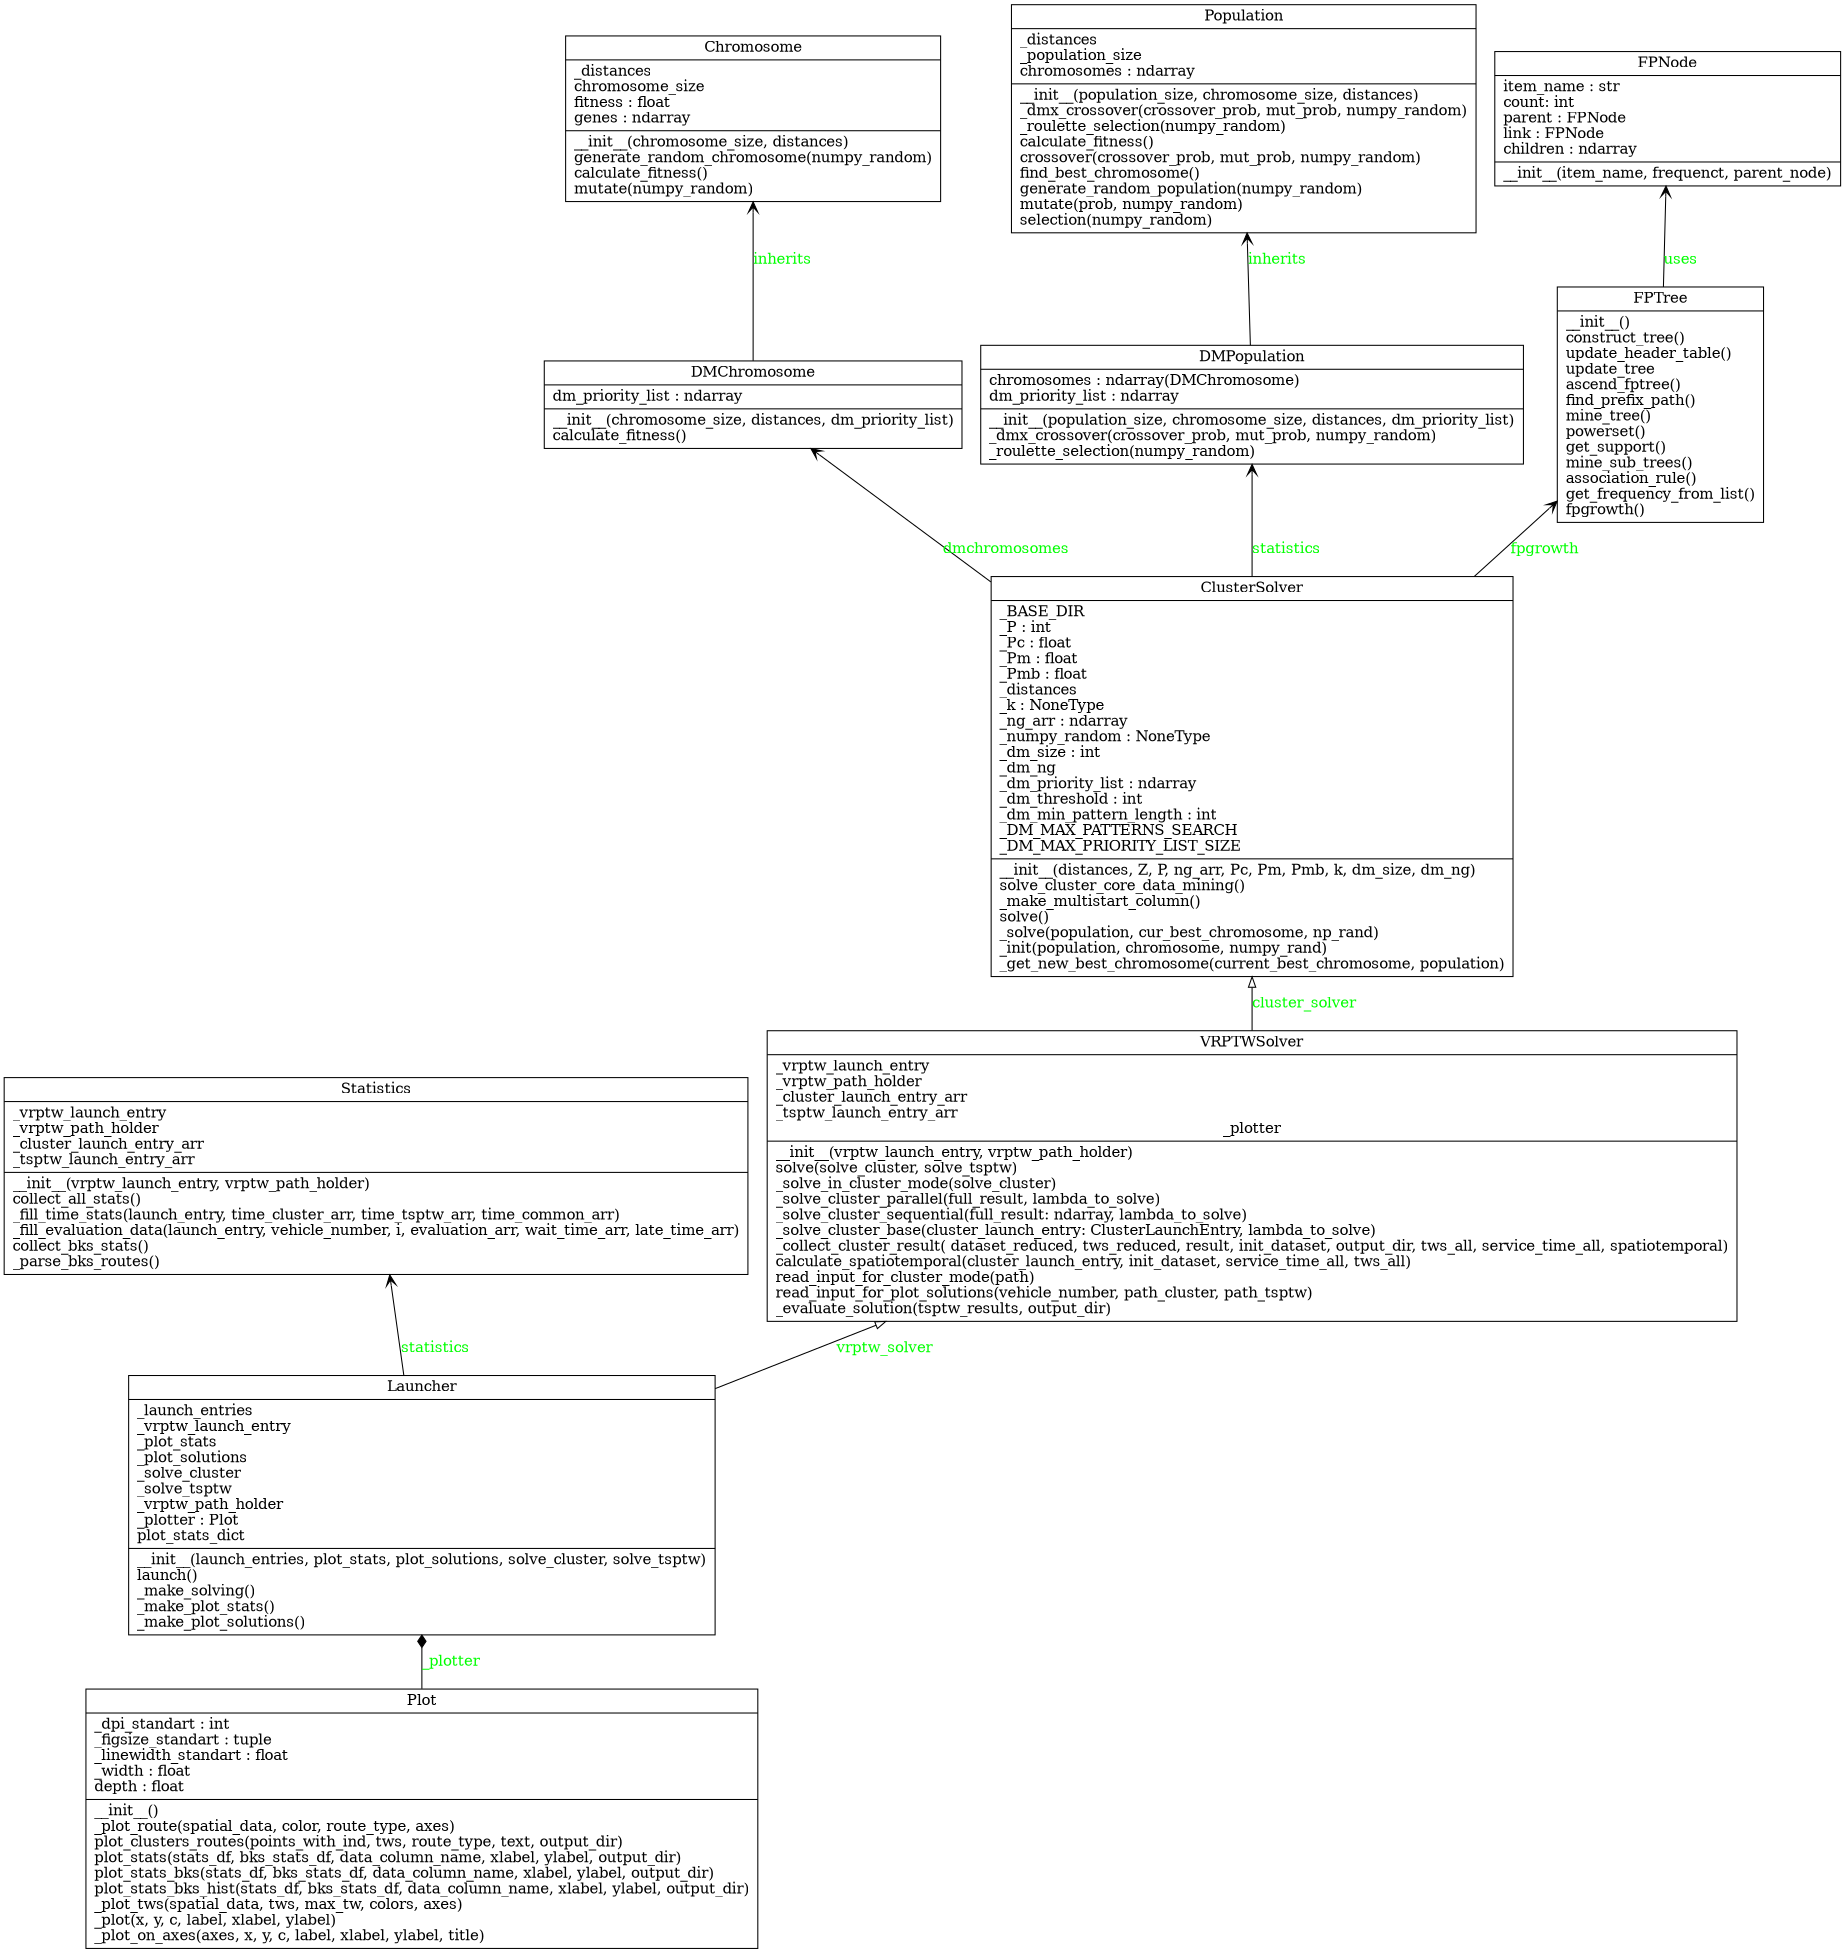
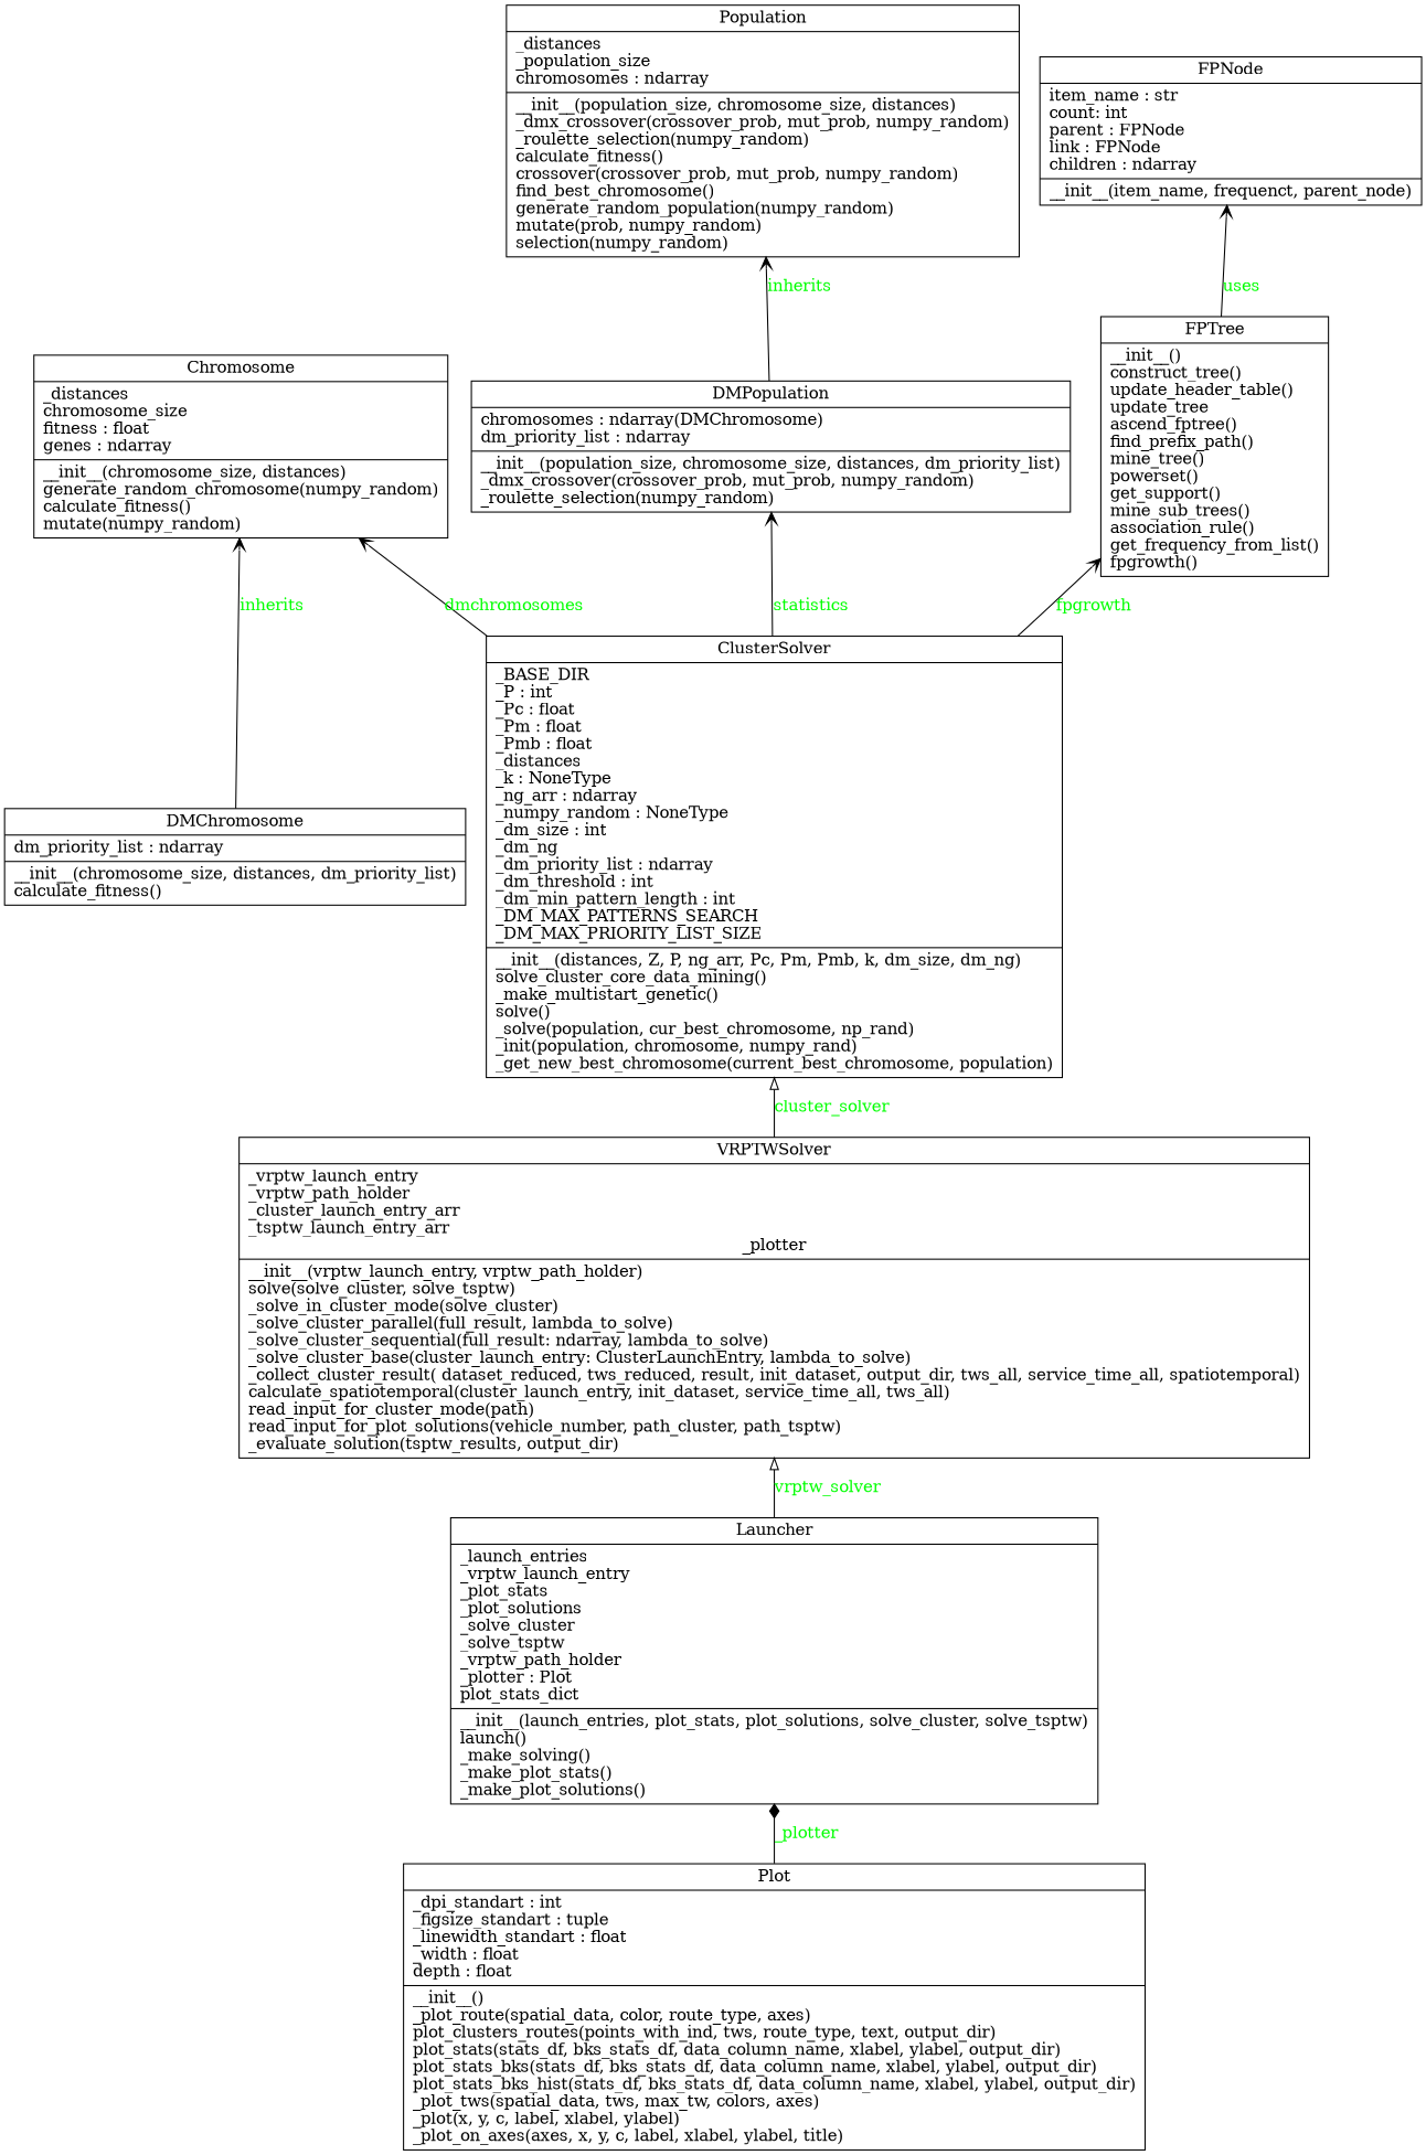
  digraph {
    rankdir=BT
    node [shape=record]
    edge [arrowhead=open arrowtail=none fontcolor=green style=solid]
    n1 [label="{Chromosome|_distances\lchromosome_size\lfitness : float\lgenes : ndarray\l|__init__(chromosome_size, distances)\lgenerate_random_chromosome(numpy_random)\lcalculate_fitness()\lmutate(numpy_random)\l}"]
    n2 [label="{DMChromosome|dm_priority_list : ndarray\l|__init__(chromosome_size, distances, dm_priority_list)\lcalculate_fitness()\l}"]
    n3 [label="{Population|_distances\l_population_size\lchromosomes : ndarray\l|__init__(population_size, chromosome_size, distances)\l_dmx_crossover(crossover_prob, mut_prob, numpy_random)\l_roulette_selection(numpy_random)\lcalculate_fitness()\lcrossover(crossover_prob, mut_prob, numpy_random)\lfind_best_chromosome()\lgenerate_random_population(numpy_random)\lmutate(prob, numpy_random)\lselection(numpy_random)\l}"]
    n4 [label="{DMPopulation|chromosomes : ndarray(DMChromosome)\ldm_priority_list : ndarray\l|__init__(population_size, chromosome_size, distances, dm_priority_list)\l_dmx_crossover(crossover_prob, mut_prob, numpy_random)\l_roulette_selection(numpy_random)\l}"]
-   n5 [label="{ClusterSolver|_BASE_DIR\l_P : int\l_Pc : float\l_Pm : float\l_Pmb : float\l_distances\l_k : NoneType\l_ng_arr : ndarray\l_numpy_random : NoneType\l_dm_size : int\l_dm_ng\l_dm_priority_list : ndarray\l_dm_threshold : int\l_dm_min_pattern_length : int\l_DM_MAX_PATTERNS_SEARCH\l_DM_MAX_PRIORITY_LIST_SIZE\l|__init__(distances, Z, P, ng_arr, Pc, Pm, Pmb, k, dm_size, dm_ng)\lsolve_cluster_core_data_mining()\l_make_multistart_column()\lsolve()\l_solve(population, cur_best_chromosome, np_rand)\l_init(population, chromosome, numpy_rand)\l_get_new_best_chromosome(current_best_chromosome, population)\l}"]
+   n5 [label="{ClusterSolver|_BASE_DIR\l_P : int\l_Pc : float\l_Pm : float\l_Pmb : float\l_distances\l_k : NoneType\l_ng_arr : ndarray\l_numpy_random : NoneType\l_dm_size : int\l_dm_ng\l_dm_priority_list : ndarray\l_dm_threshold : int\l_dm_min_pattern_length : int\l_DM_MAX_PATTERNS_SEARCH\l_DM_MAX_PRIORITY_LIST_SIZE\l|__init__(distances, Z, P, ng_arr, Pc, Pm, Pmb, k, dm_size, dm_ng)\lsolve_cluster_core_data_mining()\l_make_multistart_genetic()\lsolve()\l_solve(population, cur_best_chromosome, np_rand)\l_init(population, chromosome, numpy_rand)\l_get_new_best_chromosome(current_best_chromosome, population)\l}"]
    n6 [label="{FPTree|__init__()\lconstruct_tree()\lupdate_header_table()\lupdate_tree\lascend_fptree()\lfind_prefix_path()\lmine_tree()\lpowerset()\lget_support()\lmine_sub_trees()\lassociation_rule()\lget_frequency_from_list()\lfpgrowth()\l}"]
    n7 [label="{FPNode|item_name : str\lcount: int\lparent : FPNode\llink : FPNode\lchildren : ndarray\l|__init__(item_name, frequenct, parent_node)\l}"]
    n8 [label="{Launcher|_launch_entries\l_vrptw_launch_entry\l_plot_stats\l_plot_solutions\l_solve_cluster\l_solve_tsptw\l_vrptw_path_holder\l_plotter : Plot\lplot_stats_dict\l|__init__(launch_entries, plot_stats, plot_solutions, solve_cluster, solve_tsptw)\llaunch()\l_make_solving()\l_make_plot_stats()\l_make_plot_solutions()\l}"]
-   n9 [label="{Statistics|_vrptw_launch_entry\l_vrptw_path_holder\l_cluster_launch_entry_arr\l_tsptw_launch_entry_arr\l|__init__(vrptw_launch_entry, vrptw_path_holder)\lcollect_all_stats()\l_fill_time_stats(launch_entry, time_cluster_arr, time_tsptw_arr, time_common_arr)\l_fill_evaluation_data(launch_entry, vehicle_number, i, evaluation_arr, wait_time_arr, late_time_arr)\lcollect_bks_stats()\l_parse_bks_routes()\l}"]
    n10 [label="{VRPTWSolver|_vrptw_launch_entry\l_vrptw_path_holder\l_cluster_launch_entry_arr\l_tsptw_launch_entry_arr\l_plotter|__init__(vrptw_launch_entry, vrptw_path_holder)\lsolve(solve_cluster, solve_tsptw)\l_solve_in_cluster_mode(solve_cluster)\l_solve_cluster_parallel(full_result, lambda_to_solve)\l_solve_cluster_sequential(full_result: ndarray, lambda_to_solve)\l_solve_cluster_base(cluster_launch_entry: ClusterLaunchEntry, lambda_to_solve)\l_collect_cluster_result( dataset_reduced, tws_reduced, result, init_dataset, output_dir, tws_all, service_time_all, spatiotemporal)\lcalculate_spatiotemporal(cluster_launch_entry, init_dataset, service_time_all, tws_all)\lread_input_for_cluster_mode(path)\lread_input_for_plot_solutions(vehicle_number, path_cluster, path_tsptw)\l_evaluate_solution(tsptw_results, output_dir)\l}"]
    n11 [label="{Plot|_dpi_standart : int\l_figsize_standart : tuple\l_linewidth_standart : float\l_width : float\ldepth : float\l|__init__()\l_plot_route(spatial_data, color, route_type, axes)\lplot_clusters_routes(points_with_ind, tws, route_type, text, output_dir)\lplot_stats(stats_df, bks_stats_df, data_column_name, xlabel, ylabel, output_dir)\lplot_stats_bks(stats_df, bks_stats_df, data_column_name, xlabel, ylabel, output_dir)\lplot_stats_bks_hist(stats_df, bks_stats_df, data_column_name, xlabel, ylabel, output_dir)\l_plot_tws(spatial_data, tws, max_tw, colors, axes)\l_plot(x, y, c, label, xlabel, ylabel)\l_plot_on_axes(axes, x, y, c, label, xlabel, ylabel, title)\l}"]
    n2 -> n1 [label=inherits]
    n4 -> n3 [label=inherits]
-   n5 -> n2 [label=dmchromosomes]
+   n5 -> n1 [label=dmchromosomes]
    n5 -> n4 [label=statistics]
    n5 -> n6 [label=fpgrowth]
    n6 -> n7 [label=uses]
-   n8 -> n9 [label=statistics]
    n8 -> n10 [arrowhead=onormal label=vrptw_solver]
    n10 -> n5 [arrowhead=onormal label=cluster_solver]
    n11 -> n8 [arrowhead=diamond label=_plotter]
  }
